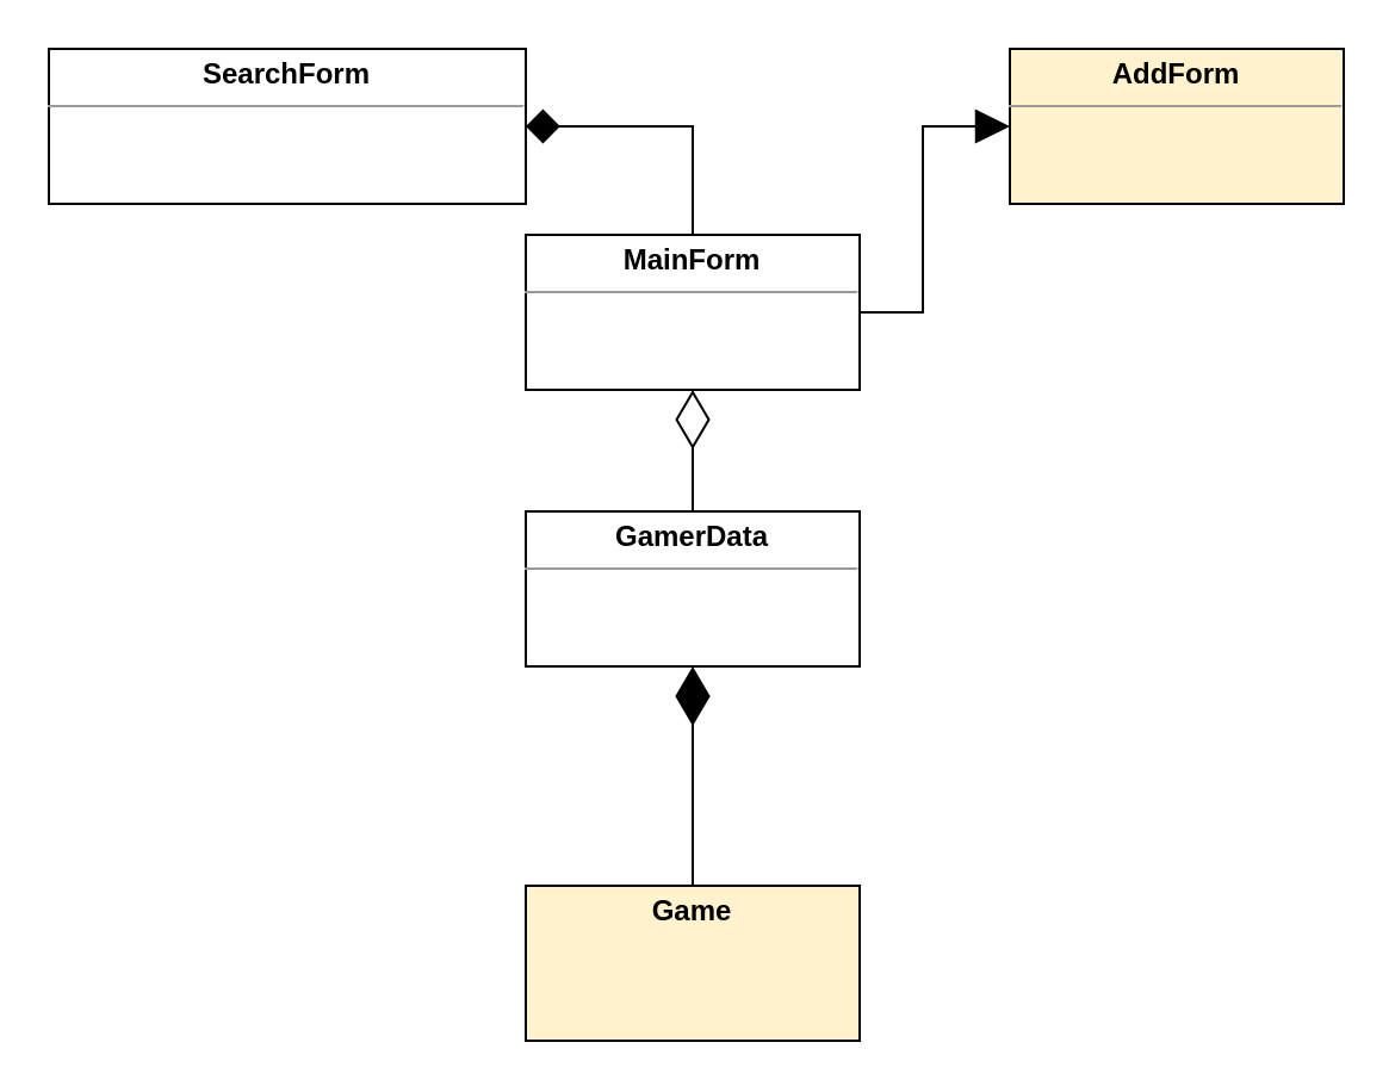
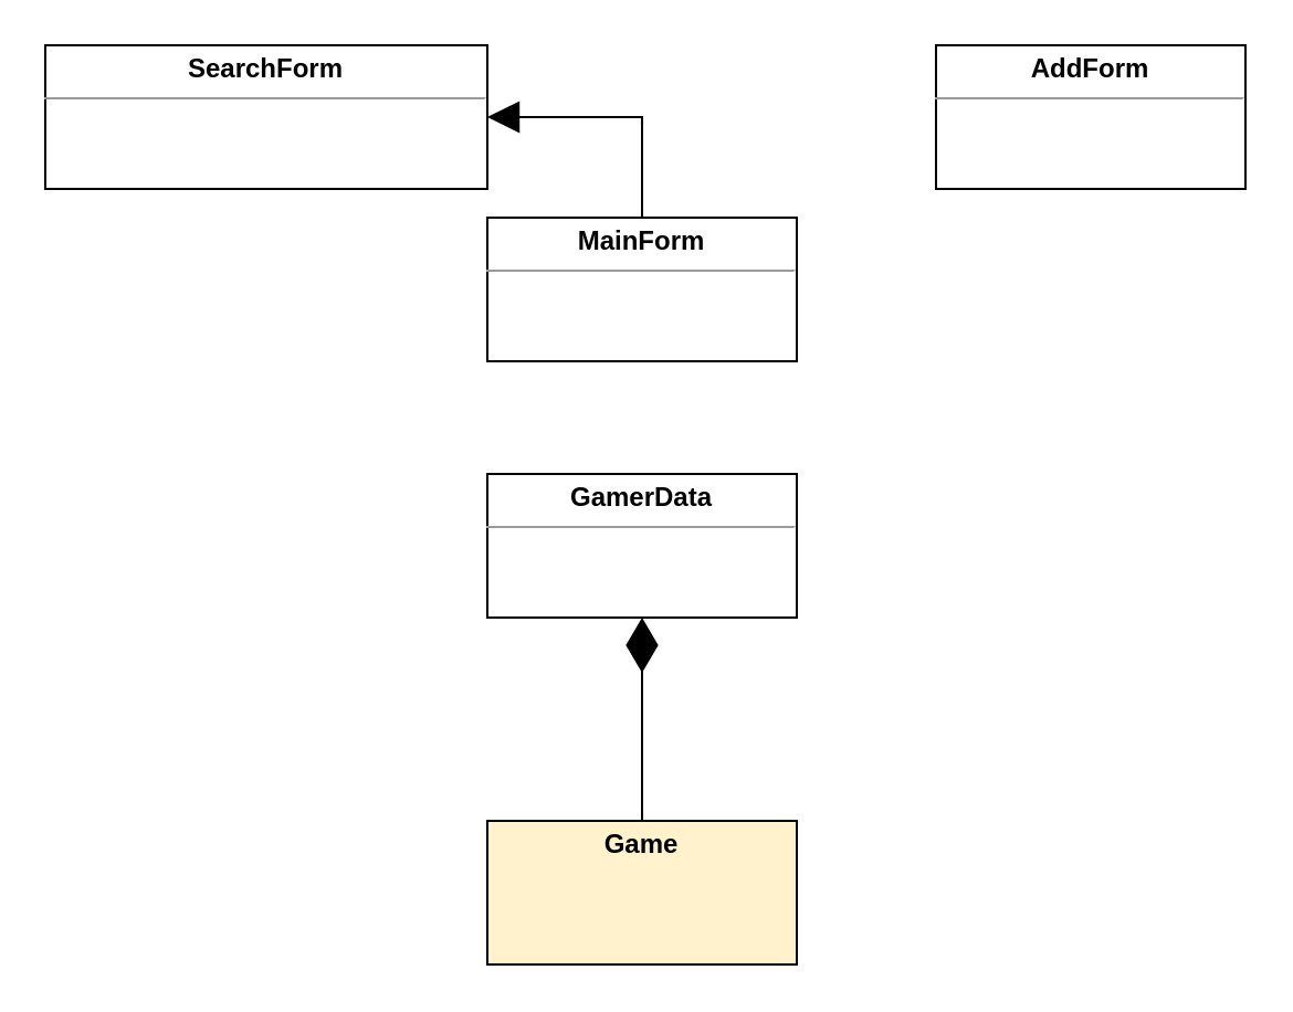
  <mxCell id="0" />
  <mxCell id="1" parent="0" />
- <mxCell id="2" style="edgeStyle=orthogonalEdgeStyle;rounded=0;orthogonalLoop=1;jettySize=auto;html=1;entryX=0;entryY=0.5;entryDx=0;entryDy=0;endSize=12;endArrow=block;endFill=1;" parent="1" source="4" target="6" edge="1"><mxGeometry relative="1" as="geometry" /></mxCell>
- <mxCell id="3" style="edgeStyle=orthogonalEdgeStyle;rounded=0;orthogonalLoop=1;jettySize=auto;html=1;entryX=1;entryY=0.5;entryDx=0;entryDy=0;endArrow=diamond;endFill=1;endSize=12;" parent="1" source="4" target="5" edge="1"><mxGeometry relative="1" as="geometry" /></mxCell>
+ <mxCell id="3" style="edgeStyle=orthogonalEdgeStyle;rounded=0;orthogonalLoop=1;jettySize=auto;html=1;entryX=1;entryY=0.5;entryDx=0;entryDy=0;endArrow=block;endFill=1;endSize=12;" parent="1" source="4" target="5" edge="1"><mxGeometry relative="1" as="geometry" /></mxCell>
  <mxCell id="4" value="&lt;p style=&quot;margin: 0px ; margin-top: 4px ; text-align: center&quot;&gt;&lt;b&gt;MainForm&lt;/b&gt;&lt;/p&gt;&lt;hr size=&quot;1&quot;&gt;&lt;p style=&quot;margin: 0px ; margin-left: 4px&quot;&gt;&lt;br&gt;&lt;/p&gt;" style="verticalAlign=top;align=left;overflow=fill;fontSize=12;fontFamily=Helvetica;html=1;" parent="1" vertex="1"><mxGeometry x="220" y="98" width="140" height="65" as="geometry" /></mxCell>
  <mxCell id="5" value="&lt;p style=&quot;margin: 0px ; margin-top: 4px ; text-align: center&quot;&gt;&lt;b&gt;SearchForm&lt;/b&gt;&lt;/p&gt;&lt;hr size=&quot;1&quot;&gt;&lt;p style=&quot;margin: 0px ; margin-left: 4px&quot;&gt;&lt;br&gt;&lt;/p&gt;" style="verticalAlign=top;align=left;overflow=fill;fontSize=12;fontFamily=Helvetica;html=1;" parent="1" vertex="1"><mxGeometry x="20" y="20" width="200" height="65" as="geometry" /></mxCell>
- <mxCell id="6" value="&lt;p style=&quot;margin: 0px ; margin-top: 4px ; text-align: center&quot;&gt;&lt;b&gt;AddForm&lt;/b&gt;&lt;/p&gt;&lt;hr size=&quot;1&quot;&gt;&lt;p style=&quot;margin: 0px ; margin-left: 4px&quot;&gt;&lt;br&gt;&lt;/p&gt;" style="verticalAlign=top;align=left;overflow=fill;fontSize=12;fontFamily=Helvetica;html=1;fillColor=#fff2cc;" parent="1" vertex="1"><mxGeometry x="423" y="20" width="140" height="65" as="geometry" /></mxCell>
- <mxCell id="7" style="edgeStyle=orthogonalEdgeStyle;rounded=0;orthogonalLoop=1;jettySize=auto;html=1;entryX=0.5;entryY=1;entryDx=0;entryDy=0;endArrow=diamondThin;endFill=0;endSize=22;" parent="1" source="8" target="4" edge="1"><mxGeometry relative="1" as="geometry" /></mxCell>
+ <mxCell id="6" value="&lt;p style=&quot;margin: 0px ; margin-top: 4px ; text-align: center&quot;&gt;&lt;b&gt;AddForm&lt;/b&gt;&lt;/p&gt;&lt;hr size=&quot;1&quot;&gt;&lt;p style=&quot;margin: 0px ; margin-left: 4px&quot;&gt;&lt;br&gt;&lt;/p&gt;" style="verticalAlign=top;align=left;overflow=fill;fontSize=12;fontFamily=Helvetica;html=1;" parent="1" vertex="1"><mxGeometry x="423" y="20" width="140" height="65" as="geometry" /></mxCell>
  <mxCell id="8" value="&lt;p style=&quot;margin: 0px ; margin-top: 4px ; text-align: center&quot;&gt;&lt;b&gt;GamerData&lt;/b&gt;&lt;/p&gt;&lt;hr size=&quot;1&quot;&gt;&lt;p style=&quot;margin: 0px ; margin-left: 4px&quot;&gt;&lt;br&gt;&lt;/p&gt;" style="verticalAlign=top;align=left;overflow=fill;fontSize=12;fontFamily=Helvetica;html=1;" parent="1" vertex="1"><mxGeometry x="220" y="214" width="140" height="65" as="geometry" /></mxCell>
  <mxCell id="9" style="edgeStyle=orthogonalEdgeStyle;rounded=0;orthogonalLoop=1;jettySize=auto;html=1;entryX=0.5;entryY=1;entryDx=0;entryDy=0;endArrow=diamondThin;endFill=1;endSize=22;" parent="1" source="10" target="8" edge="1"><mxGeometry relative="1" as="geometry" /></mxCell>
  <mxCell id="10" value="&lt;p style=&quot;margin: 0px ; margin-top: 4px ; text-align: center&quot;&gt;&lt;b&gt;Game&lt;/b&gt;&lt;/p&gt;" style="verticalAlign=top;align=left;overflow=fill;fontSize=12;fontFamily=Helvetica;html=1;fillColor=#fff2cc;" parent="1" vertex="1"><mxGeometry x="220" y="371" width="140" height="65" as="geometry" /></mxCell>
